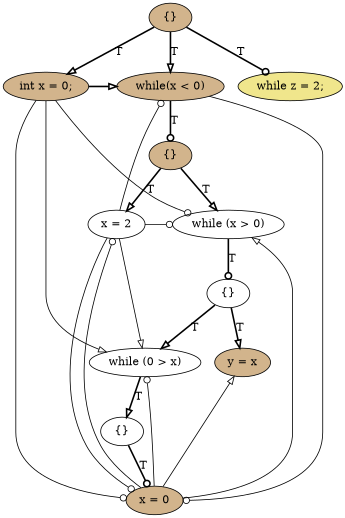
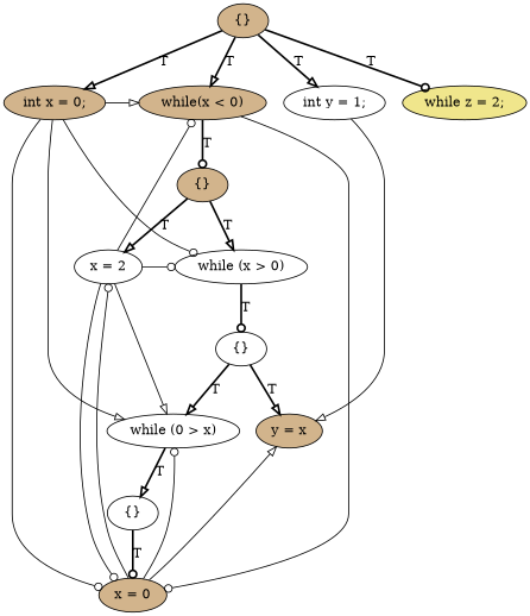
  digraph {
    rankdir=TD
    node [fillcolor=tan style=filled]
    edge [arrowhead=onormal]
    n1 [label="int x = 0;"]
    n2 [label="while(x < 0)"]
+   n3 [fillcolor=white label="int y = 1;"]
    n4 [fillcolor=khaki label="while z = 2;"]
    n5 [label="{}"]
    n6 [fillcolor=white label="while (x > 0)"]
    n7 [fillcolor=white label="x = 2"]
    n8 [fillcolor=white label="{}"]
    n9 [fillcolor=white label="while (0 > x)"]
    n10 [label="y = x"]
    n11 [fillcolor=white label="{}"]
    n12 [label="x = 0"]
    n13 [label="{}"]
    subgraph sub_1 {
      rank=same
      n1
      n2
+     n3
      n4
    }
    subgraph sub_2 {
      rank=same
      n5
    }
    subgraph sub_3 {
      rank=same
      n6
      n7
    }
    subgraph sub_4 {
      rank=same
      n8
    }
    subgraph sub_5 {
      rank=same
      n9
      n10
    }
    subgraph sub_6 {
      rank=same
      n11
    }
    subgraph sub_7 {
      rank=same
      n12
    }
-   n1 -> n2 [style=bold]
+   n1 -> n2
    n1 -> n6 [arrowhead=odot]
    n1 -> n9
    n1 -> n12 [arrowhead=odot]
    n2 -> n5 [arrowhead=odot label=T style=bold]
    n2 -> n12 [arrowhead=odot]
+   n3 -> n10
    n5 -> n6 [label=T style=bold]
    n5 -> n7 [label=T style=bold]
    n6 -> n8 [arrowhead=odot label=T style=bold]
    n7 -> n2 [arrowhead=odot]
    n7 -> n6 [arrowhead=odot]
    n7 -> n9
    n7 -> n12 [arrowhead=odot]
    n8 -> n9 [label=T style=bold]
    n8 -> n10 [label=T style=bold]
    n9 -> n11 [label=T style=bold]
    n11 -> n12 [arrowhead=odot label=T style=bold]
-   n12 -> n6
    n12 -> n7 [arrowhead=odot]
    n12 -> n9 [arrowhead=odot]
    n12 -> n10
    n13 -> n1 [label=T style=bold]
    n13 -> n2 [label=T style=bold]
+   n13 -> n3 [label=T style=bold]
    n13 -> n4 [arrowhead=odot label=T style=bold]
  }
